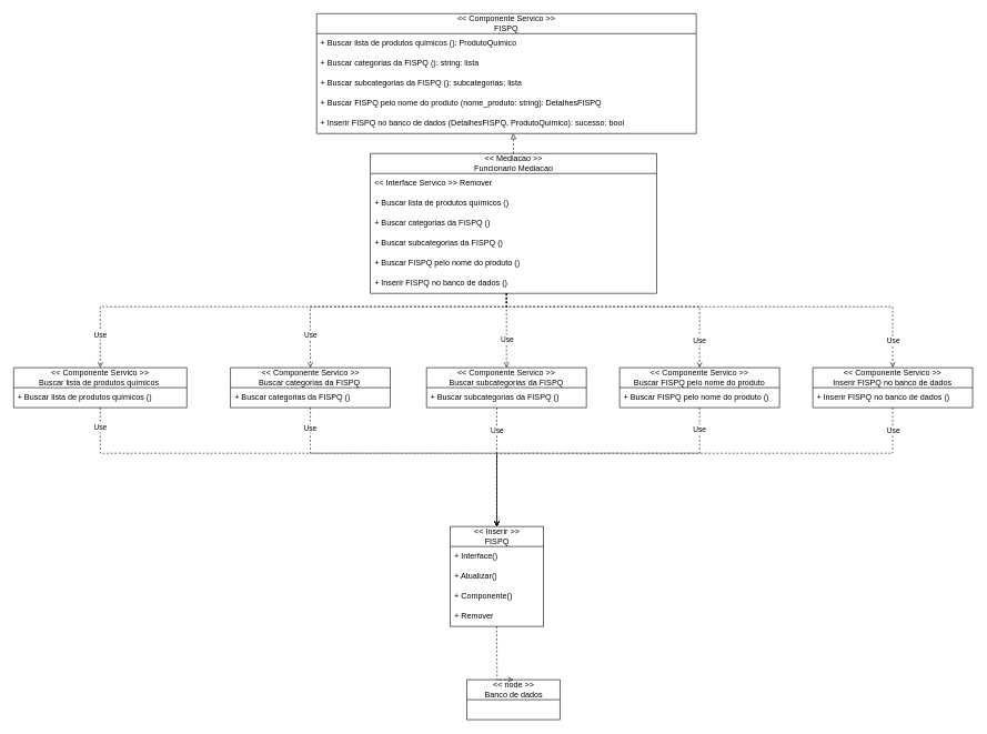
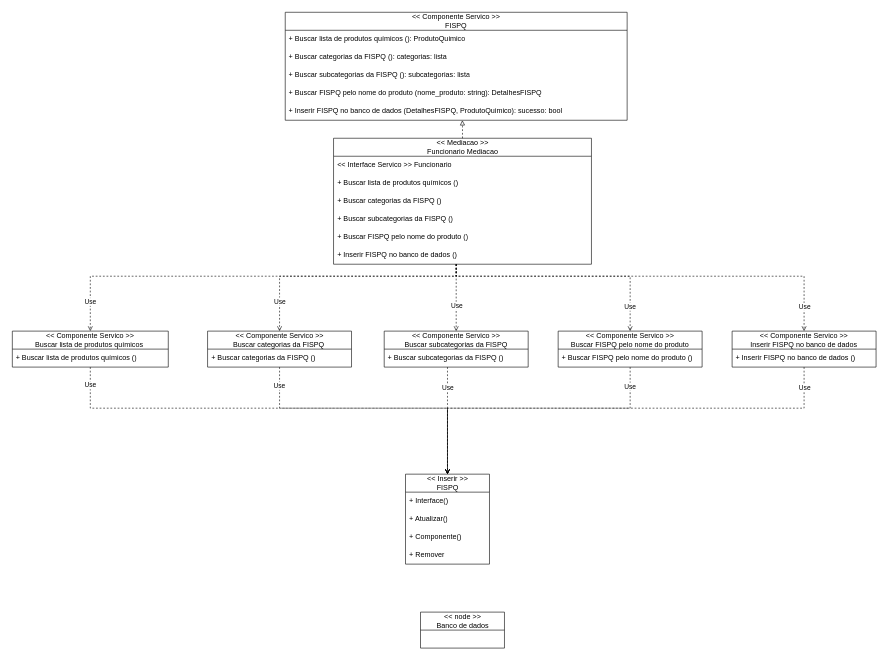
  <mxCell id="0" />
  <mxCell id="1" parent="0" />
  <mxCell id="2" value="&amp;lt;&amp;lt; Componente Servico &amp;gt;&amp;gt;&lt;div&gt;FISPQ&lt;/div&gt;" style="swimlane;fontStyle=0;childLayout=stackLayout;horizontal=1;startSize=30;horizontalStack=0;resizeParent=1;resizeParentMax=0;resizeLast=0;collapsible=1;marginBottom=0;whiteSpace=wrap;html=1;" parent="1" vertex="1"><mxGeometry x="475" y="20" width="570" height="180" as="geometry" /></mxCell>
  <mxCell id="3" value="+ Buscar lista de produtos químicos (): ProdutoQuimico" style="text;strokeColor=none;fillColor=none;align=left;verticalAlign=middle;spacingLeft=4;spacingRight=4;overflow=hidden;points=[[0,0.5],[1,0.5]];portConstraint=eastwest;rotatable=0;whiteSpace=wrap;html=1;" parent="2" vertex="1"><mxGeometry y="30" width="570" height="30" as="geometry" /></mxCell>
- <mxCell id="4" value="+ Buscar categorias da FISPQ (): string: lista" style="text;strokeColor=none;fillColor=none;align=left;verticalAlign=middle;spacingLeft=4;spacingRight=4;overflow=hidden;points=[[0,0.5],[1,0.5]];portConstraint=eastwest;rotatable=0;whiteSpace=wrap;html=1;" parent="2" vertex="1"><mxGeometry y="60" width="570" height="30" as="geometry" /></mxCell>
+ <mxCell id="4" value="+ Buscar categorias da FISPQ (): categorias: lista" style="text;strokeColor=none;fillColor=none;align=left;verticalAlign=middle;spacingLeft=4;spacingRight=4;overflow=hidden;points=[[0,0.5],[1,0.5]];portConstraint=eastwest;rotatable=0;whiteSpace=wrap;html=1;" parent="2" vertex="1"><mxGeometry y="60" width="570" height="30" as="geometry" /></mxCell>
  <mxCell id="5" value="+ Buscar subcategorias da FISPQ ():&amp;nbsp;subcategorias: lista" style="text;strokeColor=none;fillColor=none;align=left;verticalAlign=middle;spacingLeft=4;spacingRight=4;overflow=hidden;points=[[0,0.5],[1,0.5]];portConstraint=eastwest;rotatable=0;whiteSpace=wrap;html=1;" parent="2" vertex="1"><mxGeometry y="90" width="570" height="30" as="geometry" /></mxCell>
  <mxCell id="6" value="+ Buscar FISPQ pelo nome do produto&amp;nbsp;(nome_produto: string): DetalhesFISPQ" style="text;strokeColor=none;fillColor=none;align=left;verticalAlign=middle;spacingLeft=4;spacingRight=4;overflow=hidden;points=[[0,0.5],[1,0.5]];portConstraint=eastwest;rotatable=0;whiteSpace=wrap;html=1;" parent="2" vertex="1"><mxGeometry y="120" width="570" height="30" as="geometry" /></mxCell>
  <mxCell id="7" value="+ Inserir FISPQ no banco de dados&amp;nbsp;(DetalhesFISPQ, ProdutoQuimico): sucesso: bool" style="text;strokeColor=none;fillColor=none;align=left;verticalAlign=middle;spacingLeft=4;spacingRight=4;overflow=hidden;points=[[0,0.5],[1,0.5]];portConstraint=eastwest;rotatable=0;whiteSpace=wrap;html=1;" vertex="1" parent="2"><mxGeometry y="150" width="570" height="30" as="geometry" /></mxCell>
  <mxCell id="8" value="&amp;lt;&amp;lt; Mediacao &amp;gt;&amp;gt;&lt;br&gt;&lt;div&gt;&lt;span style=&quot;text-align: left; background-color: initial;&quot;&gt;Funcionario&lt;/span&gt;&amp;nbsp;Mediacao&lt;/div&gt;" style="swimlane;fontStyle=0;childLayout=stackLayout;horizontal=1;startSize=30;horizontalStack=0;resizeParent=1;resizeParentMax=0;resizeLast=0;collapsible=1;marginBottom=0;whiteSpace=wrap;html=1;" parent="1" vertex="1"><mxGeometry x="555.5" y="230" width="430" height="210" as="geometry" /></mxCell>
- <mxCell id="9" value="&amp;lt;&amp;lt; Interface Servico &amp;gt;&amp;gt; Remover" style="text;strokeColor=none;fillColor=none;align=left;verticalAlign=middle;spacingLeft=4;spacingRight=4;overflow=hidden;points=[[0,0.5],[1,0.5]];portConstraint=eastwest;rotatable=0;whiteSpace=wrap;html=1;" parent="8" vertex="1"><mxGeometry y="30" width="430" height="30" as="geometry" /></mxCell>
+ <mxCell id="9" value="&amp;lt;&amp;lt; Interface Servico &amp;gt;&amp;gt; Funcionario" style="text;strokeColor=none;fillColor=none;align=left;verticalAlign=middle;spacingLeft=4;spacingRight=4;overflow=hidden;points=[[0,0.5],[1,0.5]];portConstraint=eastwest;rotatable=0;whiteSpace=wrap;html=1;" parent="8" vertex="1"><mxGeometry y="30" width="430" height="30" as="geometry" /></mxCell>
  <mxCell id="10" value="+ Buscar lista de produtos químicos ()" style="text;strokeColor=none;fillColor=none;align=left;verticalAlign=middle;spacingLeft=4;spacingRight=4;overflow=hidden;points=[[0,0.5],[1,0.5]];portConstraint=eastwest;rotatable=0;whiteSpace=wrap;html=1;" parent="8" vertex="1"><mxGeometry y="60" width="430" height="30" as="geometry" /></mxCell>
  <mxCell id="11" value="+ Buscar categorias da FISPQ ()" style="text;strokeColor=none;fillColor=none;align=left;verticalAlign=middle;spacingLeft=4;spacingRight=4;overflow=hidden;points=[[0,0.5],[1,0.5]];portConstraint=eastwest;rotatable=0;whiteSpace=wrap;html=1;" parent="8" vertex="1"><mxGeometry y="90" width="430" height="30" as="geometry" /></mxCell>
  <mxCell id="12" value="+ Buscar subcategorias da FISPQ ()" style="text;strokeColor=none;fillColor=none;align=left;verticalAlign=middle;spacingLeft=4;spacingRight=4;overflow=hidden;points=[[0,0.5],[1,0.5]];portConstraint=eastwest;rotatable=0;whiteSpace=wrap;html=1;" parent="8" vertex="1"><mxGeometry y="120" width="430" height="30" as="geometry" /></mxCell>
  <mxCell id="13" value="+ Buscar FISPQ pelo nome do produto&amp;nbsp;()" style="text;strokeColor=none;fillColor=none;align=left;verticalAlign=middle;spacingLeft=4;spacingRight=4;overflow=hidden;points=[[0,0.5],[1,0.5]];portConstraint=eastwest;rotatable=0;whiteSpace=wrap;html=1;" parent="8" vertex="1"><mxGeometry y="150" width="430" height="30" as="geometry" /></mxCell>
  <mxCell id="14" value="+ Inserir FISPQ no banco de dados&amp;nbsp;()" style="text;strokeColor=none;fillColor=none;align=left;verticalAlign=middle;spacingLeft=4;spacingRight=4;overflow=hidden;points=[[0,0.5],[1,0.5]];portConstraint=eastwest;rotatable=0;whiteSpace=wrap;html=1;" vertex="1" parent="8"><mxGeometry y="180" width="430" height="30" as="geometry" /></mxCell>
  <mxCell id="15" value="&amp;lt;&amp;lt; Componente Servico &amp;gt;&amp;gt;&lt;br&gt;&lt;div&gt;&lt;span style=&quot;text-align: left; background-color: transparent; color: light-dark(rgb(0, 0, 0), rgb(255, 255, 255));&quot;&gt;Buscar lista de produtos químicos&lt;/span&gt;&lt;span style=&quot;text-align: left;&quot;&gt;&amp;nbsp;&lt;/span&gt;&lt;br&gt;&lt;/div&gt;" style="swimlane;fontStyle=0;childLayout=stackLayout;horizontal=1;startSize=30;horizontalStack=0;resizeParent=1;resizeParentMax=0;resizeLast=0;collapsible=1;marginBottom=0;whiteSpace=wrap;html=1;" parent="1" vertex="1"><mxGeometry x="20" y="551.53" width="260" height="60" as="geometry" /></mxCell>
  <mxCell id="16" value="+ Buscar lista de produtos químicos ()" style="text;strokeColor=none;fillColor=none;align=left;verticalAlign=middle;spacingLeft=4;spacingRight=4;overflow=hidden;points=[[0,0.5],[1,0.5]];portConstraint=eastwest;rotatable=0;whiteSpace=wrap;html=1;" parent="15" vertex="1"><mxGeometry y="30" width="260" height="30" as="geometry" /></mxCell>
  <mxCell id="17" style="edgeStyle=orthogonalEdgeStyle;rounded=0;orthogonalLoop=1;jettySize=auto;html=1;entryX=0.5;entryY=0;entryDx=0;entryDy=0;dashed=1;endArrow=open;endFill=0;" edge="1" parent="1" source="19" target="23"><mxGeometry relative="1" as="geometry"><Array as="points"><mxPoint x="466" y="680" /><mxPoint x="746" y="680" /></Array></mxGeometry></mxCell>
  <mxCell id="18" value="Use" style="edgeLabel;html=1;align=center;verticalAlign=middle;resizable=0;points=[];" vertex="1" connectable="0" parent="17"><mxGeometry x="-0.864" y="-1" relative="1" as="geometry"><mxPoint as="offset" /></mxGeometry></mxCell>
  <mxCell id="19" value="&amp;lt;&amp;lt; Componente Servico &amp;gt;&amp;gt;&lt;br&gt;&lt;div&gt;&lt;span style=&quot;text-align: left; background-color: transparent; color: light-dark(rgb(0, 0, 0), rgb(255, 255, 255));&quot;&gt;Buscar categorias da FISPQ&lt;/span&gt;&lt;span style=&quot;text-align: left;&quot;&gt;&amp;nbsp;&lt;/span&gt;&lt;br&gt;&lt;/div&gt;" style="swimlane;fontStyle=0;childLayout=stackLayout;horizontal=1;startSize=30;horizontalStack=0;resizeParent=1;resizeParentMax=0;resizeLast=0;collapsible=1;marginBottom=0;whiteSpace=wrap;html=1;" parent="1" vertex="1"><mxGeometry x="345.5" y="551.53" width="240" height="60" as="geometry" /></mxCell>
  <mxCell id="20" value="+ Buscar categorias da FISPQ ()" style="text;strokeColor=none;fillColor=none;align=left;verticalAlign=middle;spacingLeft=4;spacingRight=4;overflow=hidden;points=[[0,0.5],[1,0.5]];portConstraint=eastwest;rotatable=0;whiteSpace=wrap;html=1;" parent="19" vertex="1"><mxGeometry y="30" width="240" height="30" as="geometry" /></mxCell>
  <mxCell id="21" value="&amp;lt;&amp;lt; Componente Servico &amp;gt;&amp;gt;&lt;div&gt;&lt;span style=&quot;text-align: left;&quot;&gt;Buscar subcategorias da FISPQ&lt;/span&gt;&lt;/div&gt;" style="swimlane;fontStyle=0;childLayout=stackLayout;horizontal=1;startSize=30;horizontalStack=0;resizeParent=1;resizeParentMax=0;resizeLast=0;collapsible=1;marginBottom=0;whiteSpace=wrap;html=1;" parent="1" vertex="1"><mxGeometry x="640" y="551.53" width="240" height="60" as="geometry" /></mxCell>
  <mxCell id="22" value="+ Buscar subcategorias da FISPQ ()" style="text;strokeColor=none;fillColor=none;align=left;verticalAlign=middle;spacingLeft=4;spacingRight=4;overflow=hidden;points=[[0,0.5],[1,0.5]];portConstraint=eastwest;rotatable=0;whiteSpace=wrap;html=1;" parent="21" vertex="1"><mxGeometry y="30" width="240" height="30" as="geometry" /></mxCell>
  <mxCell id="23" value="&amp;lt;&amp;lt; Inserir &amp;gt;&amp;gt;&lt;div&gt;FISPQ&lt;/div&gt;" style="swimlane;fontStyle=0;childLayout=stackLayout;horizontal=1;startSize=30;horizontalStack=0;resizeParent=1;resizeParentMax=0;resizeLast=0;collapsible=1;marginBottom=0;whiteSpace=wrap;html=1;" parent="1" vertex="1"><mxGeometry x="675.5" y="790" width="140" height="150" as="geometry" /></mxCell>
  <mxCell id="24" value="+ Interface()&lt;span style=&quot;white-space: pre;&quot;&gt;&#09;&lt;/span&gt;" style="text;strokeColor=none;fillColor=none;align=left;verticalAlign=middle;spacingLeft=4;spacingRight=4;overflow=hidden;points=[[0,0.5],[1,0.5]];portConstraint=eastwest;rotatable=0;whiteSpace=wrap;html=1;" parent="23" vertex="1"><mxGeometry y="30" width="140" height="30" as="geometry" /></mxCell>
  <mxCell id="25" value="+ Atualizar()" style="text;strokeColor=none;fillColor=none;align=left;verticalAlign=middle;spacingLeft=4;spacingRight=4;overflow=hidden;points=[[0,0.5],[1,0.5]];portConstraint=eastwest;rotatable=0;whiteSpace=wrap;html=1;" parent="23" vertex="1"><mxGeometry y="60" width="140" height="30" as="geometry" /></mxCell>
  <mxCell id="26" value="+ Componente()" style="text;strokeColor=none;fillColor=none;align=left;verticalAlign=middle;spacingLeft=4;spacingRight=4;overflow=hidden;points=[[0,0.5],[1,0.5]];portConstraint=eastwest;rotatable=0;whiteSpace=wrap;html=1;" parent="23" vertex="1"><mxGeometry y="90" width="140" height="30" as="geometry" /></mxCell>
  <mxCell id="27" value="+ Remover" style="text;strokeColor=none;fillColor=none;align=left;verticalAlign=middle;spacingLeft=4;spacingRight=4;overflow=hidden;points=[[0,0.5],[1,0.5]];portConstraint=eastwest;rotatable=0;whiteSpace=wrap;html=1;" parent="23" vertex="1"><mxGeometry y="120" width="140" height="30" as="geometry" /></mxCell>
  <mxCell id="28" value="&amp;lt;&amp;lt; node &amp;gt;&amp;gt;&lt;div&gt;Banco de dados&lt;/div&gt;" style="swimlane;fontStyle=0;childLayout=stackLayout;horizontal=1;startSize=30;horizontalStack=0;resizeParent=1;resizeParentMax=0;resizeLast=0;collapsible=1;marginBottom=0;whiteSpace=wrap;html=1;" parent="1" vertex="1"><mxGeometry x="700.5" y="1020" width="140" height="60" as="geometry" /></mxCell>
- <mxCell id="29" style="edgeStyle=orthogonalEdgeStyle;rounded=0;orthogonalLoop=1;jettySize=auto;html=1;entryX=0.5;entryY=0;entryDx=0;entryDy=0;dashed=1;endArrow=open;endFill=0;" parent="1" source="27" target="28" edge="1"><mxGeometry relative="1" as="geometry"><Array as="points"><mxPoint x="746" y="960" /><mxPoint x="746" y="960" /></Array></mxGeometry></mxCell>
  <mxCell id="30" style="edgeStyle=orthogonalEdgeStyle;rounded=0;orthogonalLoop=1;jettySize=auto;html=1;entryX=0.5;entryY=0;entryDx=0;entryDy=0;dashed=1;endArrow=open;endFill=0;" edge="1" parent="1" source="32" target="23"><mxGeometry relative="1" as="geometry"><Array as="points"><mxPoint x="1050" y="680" /><mxPoint x="746" y="680" /></Array></mxGeometry></mxCell>
  <mxCell id="31" value="Use" style="edgeLabel;html=1;align=center;verticalAlign=middle;resizable=0;points=[];" vertex="1" connectable="0" parent="30"><mxGeometry x="-0.867" y="-1" relative="1" as="geometry"><mxPoint as="offset" /></mxGeometry></mxCell>
  <mxCell id="32" value="&amp;lt;&amp;lt; Componente Servico &amp;gt;&amp;gt;&lt;div&gt;&lt;span style=&quot;text-align: left;&quot;&gt;Buscar FISPQ pelo nome do produto&lt;/span&gt;&lt;/div&gt;" style="swimlane;fontStyle=0;childLayout=stackLayout;horizontal=1;startSize=30;horizontalStack=0;resizeParent=1;resizeParentMax=0;resizeLast=0;collapsible=1;marginBottom=0;whiteSpace=wrap;html=1;" parent="1" vertex="1"><mxGeometry x="930" y="551.53" width="240" height="60" as="geometry" /></mxCell>
  <mxCell id="33" value="+ Buscar FISPQ pelo nome do produto&amp;nbsp;()" style="text;strokeColor=none;fillColor=none;align=left;verticalAlign=middle;spacingLeft=4;spacingRight=4;overflow=hidden;points=[[0,0.5],[1,0.5]];portConstraint=eastwest;rotatable=0;whiteSpace=wrap;html=1;" parent="32" vertex="1"><mxGeometry y="30" width="240" height="30" as="geometry" /></mxCell>
  <mxCell id="34" style="edgeStyle=orthogonalEdgeStyle;rounded=0;orthogonalLoop=1;jettySize=auto;html=1;entryX=0.518;entryY=1;entryDx=0;entryDy=0;entryPerimeter=0;dashed=1;endArrow=block;endFill=0;" edge="1" parent="1" source="8" target="7"><mxGeometry relative="1" as="geometry" /></mxCell>
  <mxCell id="35" value="&amp;lt;&amp;lt; Componente Servico &amp;gt;&amp;gt;&lt;div&gt;&lt;span style=&quot;text-align: left;&quot;&gt;Inserir FISPQ no banco de dados&lt;/span&gt;&lt;/div&gt;" style="swimlane;fontStyle=0;childLayout=stackLayout;horizontal=1;startSize=30;horizontalStack=0;resizeParent=1;resizeParentMax=0;resizeLast=0;collapsible=1;marginBottom=0;whiteSpace=wrap;html=1;" vertex="1" parent="1"><mxGeometry x="1220" y="551.53" width="240" height="60" as="geometry" /></mxCell>
  <mxCell id="36" value="+ Inserir FISPQ no banco de dados&amp;nbsp;()" style="text;strokeColor=none;fillColor=none;align=left;verticalAlign=middle;spacingLeft=4;spacingRight=4;overflow=hidden;points=[[0,0.5],[1,0.5]];portConstraint=eastwest;rotatable=0;whiteSpace=wrap;html=1;" vertex="1" parent="35"><mxGeometry y="30" width="240" height="30" as="geometry" /></mxCell>
  <mxCell id="37" style="edgeStyle=orthogonalEdgeStyle;rounded=0;orthogonalLoop=1;jettySize=auto;html=1;entryX=0.5;entryY=0;entryDx=0;entryDy=0;dashed=1;endArrow=open;endFill=0;" edge="1" parent="1" source="14" target="15"><mxGeometry relative="1" as="geometry"><Array as="points"><mxPoint x="760" y="460" /><mxPoint x="150" y="460" /></Array></mxGeometry></mxCell>
  <mxCell id="38" value="Use" style="edgeLabel;html=1;align=center;verticalAlign=middle;resizable=0;points=[];" vertex="1" connectable="0" parent="37"><mxGeometry x="0.864" y="-1" relative="1" as="geometry"><mxPoint as="offset" /></mxGeometry></mxCell>
  <mxCell id="39" style="edgeStyle=orthogonalEdgeStyle;rounded=0;orthogonalLoop=1;jettySize=auto;html=1;entryX=0.5;entryY=0;entryDx=0;entryDy=0;dashed=1;endArrow=open;endFill=0;" edge="1" parent="1" source="14" target="19"><mxGeometry relative="1" as="geometry"><Array as="points"><mxPoint x="760" y="460" /><mxPoint x="466" y="460" /></Array></mxGeometry></mxCell>
  <mxCell id="40" value="Use" style="edgeLabel;html=1;align=center;verticalAlign=middle;resizable=0;points=[];" vertex="1" connectable="0" parent="39"><mxGeometry x="0.754" relative="1" as="geometry"><mxPoint as="offset" /></mxGeometry></mxCell>
  <mxCell id="41" style="edgeStyle=orthogonalEdgeStyle;rounded=0;orthogonalLoop=1;jettySize=auto;html=1;entryX=0.5;entryY=0;entryDx=0;entryDy=0;dashed=1;endArrow=open;endFill=0;" edge="1" parent="1" source="14" target="21"><mxGeometry relative="1" as="geometry"><Array as="points"><mxPoint x="760" y="450" /><mxPoint x="760" y="450" /></Array></mxGeometry></mxCell>
  <mxCell id="42" value="Use" style="edgeLabel;html=1;align=center;verticalAlign=middle;resizable=0;points=[];" vertex="1" connectable="0" parent="41"><mxGeometry x="0.213" relative="1" as="geometry"><mxPoint as="offset" /></mxGeometry></mxCell>
  <mxCell id="43" style="edgeStyle=orthogonalEdgeStyle;rounded=0;orthogonalLoop=1;jettySize=auto;html=1;entryX=0.5;entryY=0;entryDx=0;entryDy=0;dashed=1;endArrow=open;endFill=0;" edge="1" parent="1" source="14" target="32"><mxGeometry relative="1" as="geometry"><Array as="points"><mxPoint x="760" y="460" /><mxPoint x="1050" y="460" /></Array></mxGeometry></mxCell>
  <mxCell id="44" value="Use" style="edgeLabel;html=1;align=center;verticalAlign=middle;resizable=0;points=[];" vertex="1" connectable="0" parent="43"><mxGeometry x="0.791" y="-1" relative="1" as="geometry"><mxPoint as="offset" /></mxGeometry></mxCell>
  <mxCell id="45" style="edgeStyle=orthogonalEdgeStyle;rounded=0;orthogonalLoop=1;jettySize=auto;html=1;entryX=0.5;entryY=0;entryDx=0;entryDy=0;dashed=1;endArrow=open;endFill=0;" edge="1" parent="1" source="14" target="35"><mxGeometry relative="1" as="geometry"><Array as="points"><mxPoint x="760" y="460" /><mxPoint x="1340" y="460" /></Array></mxGeometry></mxCell>
  <mxCell id="46" value="Use" style="edgeLabel;html=1;align=center;verticalAlign=middle;resizable=0;points=[];" vertex="1" connectable="0" parent="45"><mxGeometry x="0.879" relative="1" as="geometry"><mxPoint as="offset" /></mxGeometry></mxCell>
  <mxCell id="47" style="edgeStyle=orthogonalEdgeStyle;rounded=0;orthogonalLoop=1;jettySize=auto;html=1;entryX=0.5;entryY=0;entryDx=0;entryDy=0;dashed=1;endArrow=open;endFill=0;" edge="1" parent="1" source="16" target="23"><mxGeometry relative="1" as="geometry"><Array as="points"><mxPoint x="150" y="680" /><mxPoint x="746" y="680" /></Array></mxGeometry></mxCell>
  <mxCell id="48" value="Use" style="edgeLabel;html=1;align=center;verticalAlign=middle;resizable=0;points=[];" vertex="1" connectable="0" parent="47"><mxGeometry x="-0.922" y="-1" relative="1" as="geometry"><mxPoint as="offset" /></mxGeometry></mxCell>
  <mxCell id="49" style="edgeStyle=orthogonalEdgeStyle;rounded=0;orthogonalLoop=1;jettySize=auto;html=1;entryX=0.5;entryY=0;entryDx=0;entryDy=0;dashed=1;endArrow=open;endFill=0;" edge="1" parent="1" source="22" target="23"><mxGeometry relative="1" as="geometry"><Array as="points"><mxPoint x="746" y="701" /></Array></mxGeometry></mxCell>
  <mxCell id="50" value="Use" style="edgeLabel;html=1;align=center;verticalAlign=middle;resizable=0;points=[];" vertex="1" connectable="0" parent="49"><mxGeometry x="-0.624" relative="1" as="geometry"><mxPoint as="offset" /></mxGeometry></mxCell>
  <mxCell id="51" style="edgeStyle=orthogonalEdgeStyle;rounded=0;orthogonalLoop=1;jettySize=auto;html=1;entryX=0.5;entryY=0;entryDx=0;entryDy=0;dashed=1;endArrow=open;endFill=0;" edge="1" parent="1" source="36" target="23"><mxGeometry relative="1" as="geometry"><Array as="points"><mxPoint x="1340" y="680" /><mxPoint x="746" y="680" /></Array></mxGeometry></mxCell>
  <mxCell id="52" value="Use" style="edgeLabel;html=1;align=center;verticalAlign=middle;resizable=0;points=[];" vertex="1" connectable="0" parent="51"><mxGeometry x="-0.912" relative="1" as="geometry"><mxPoint as="offset" /></mxGeometry></mxCell>
